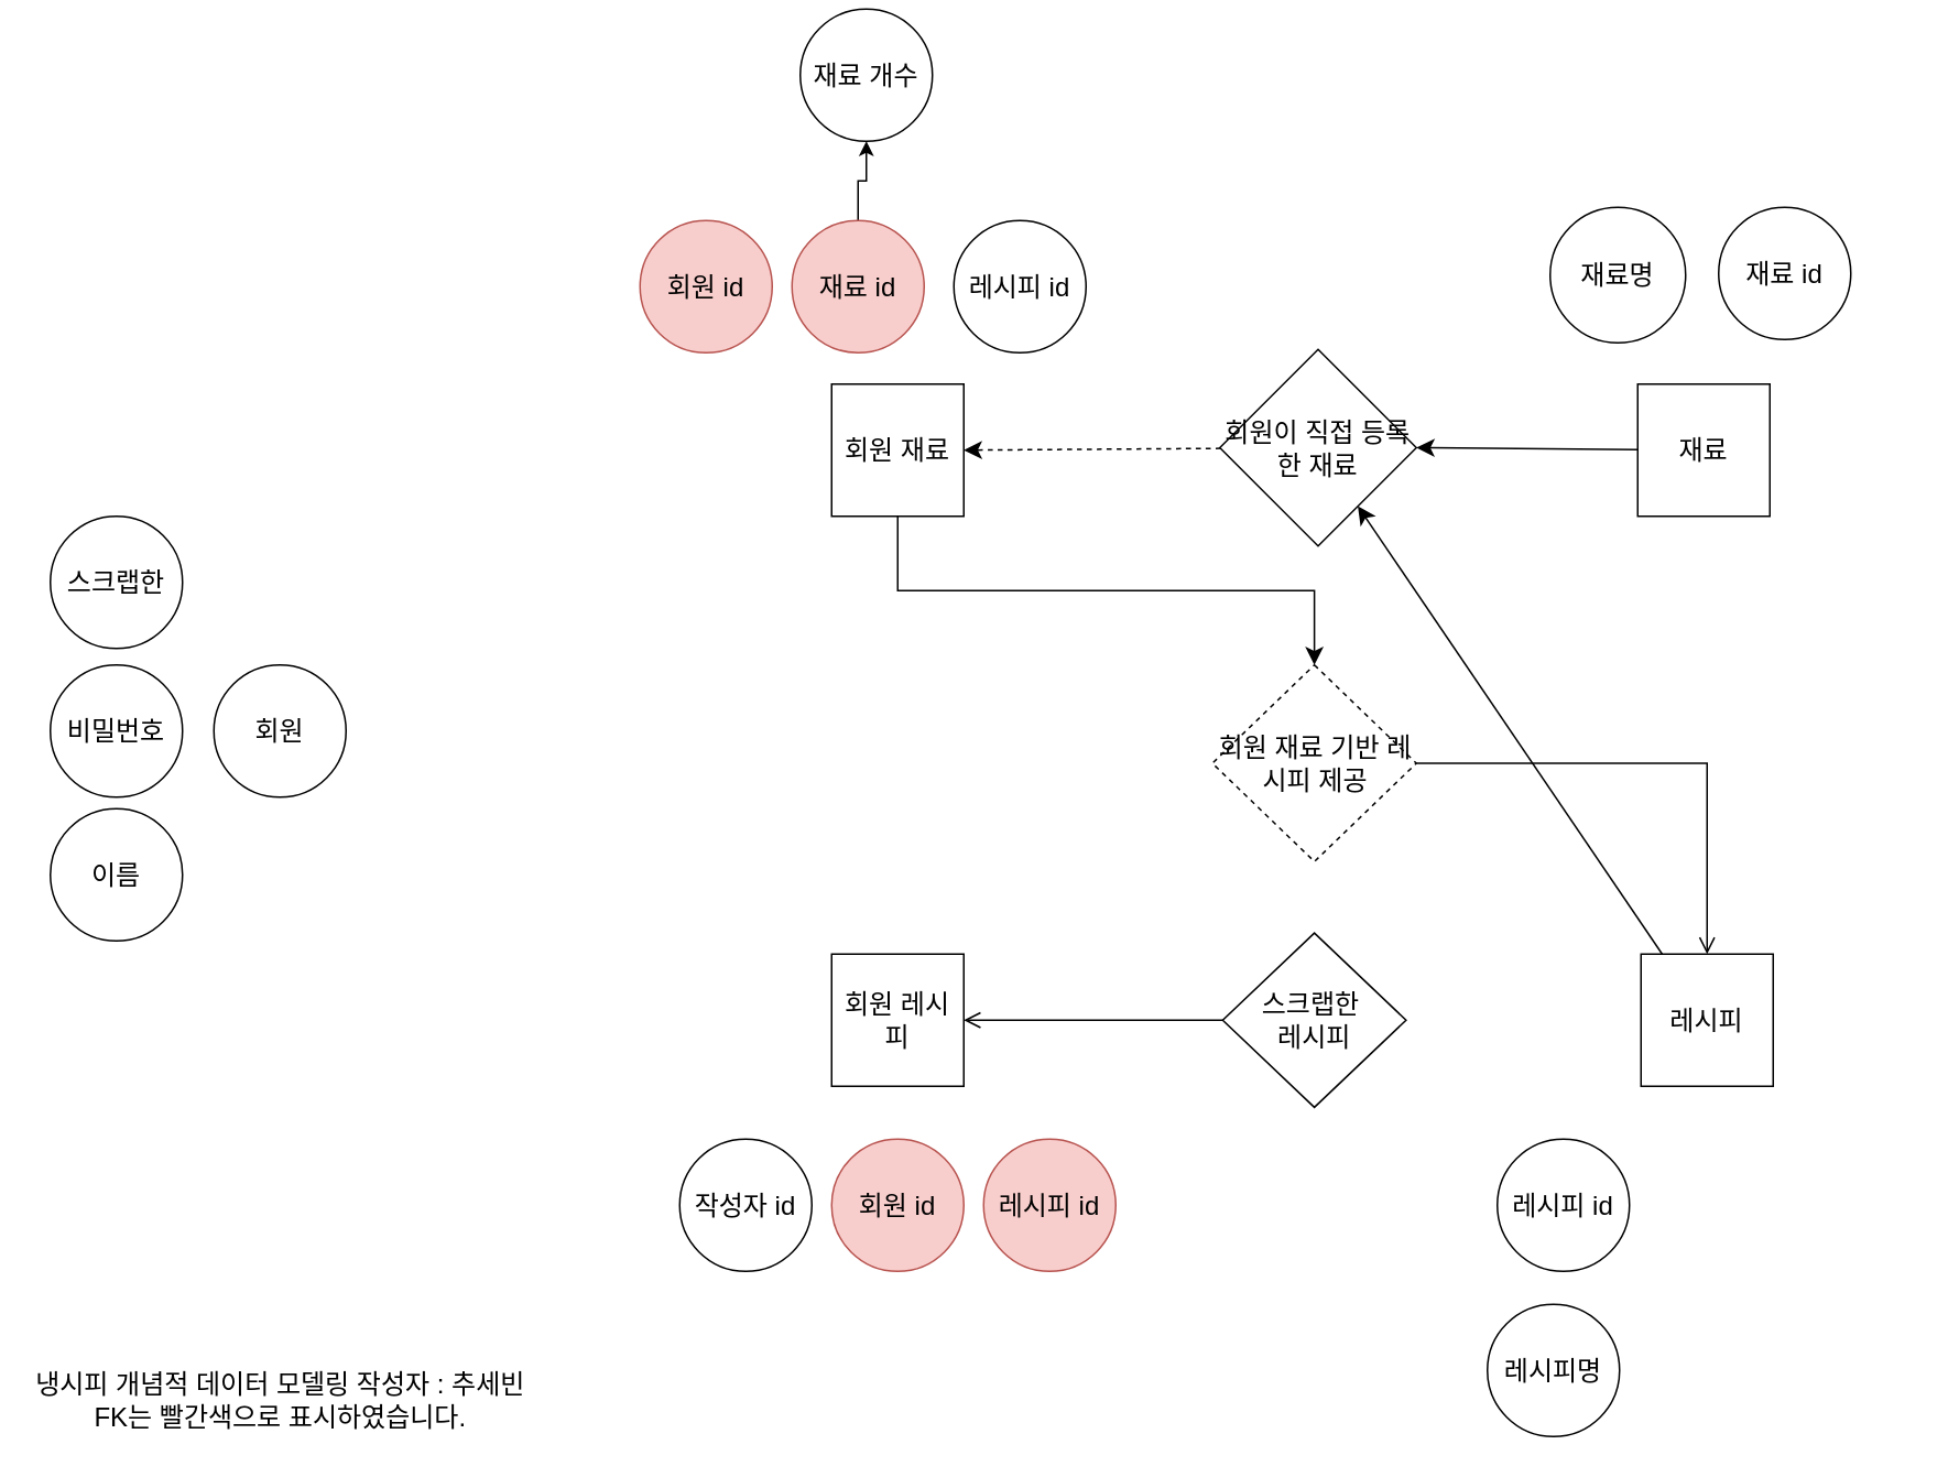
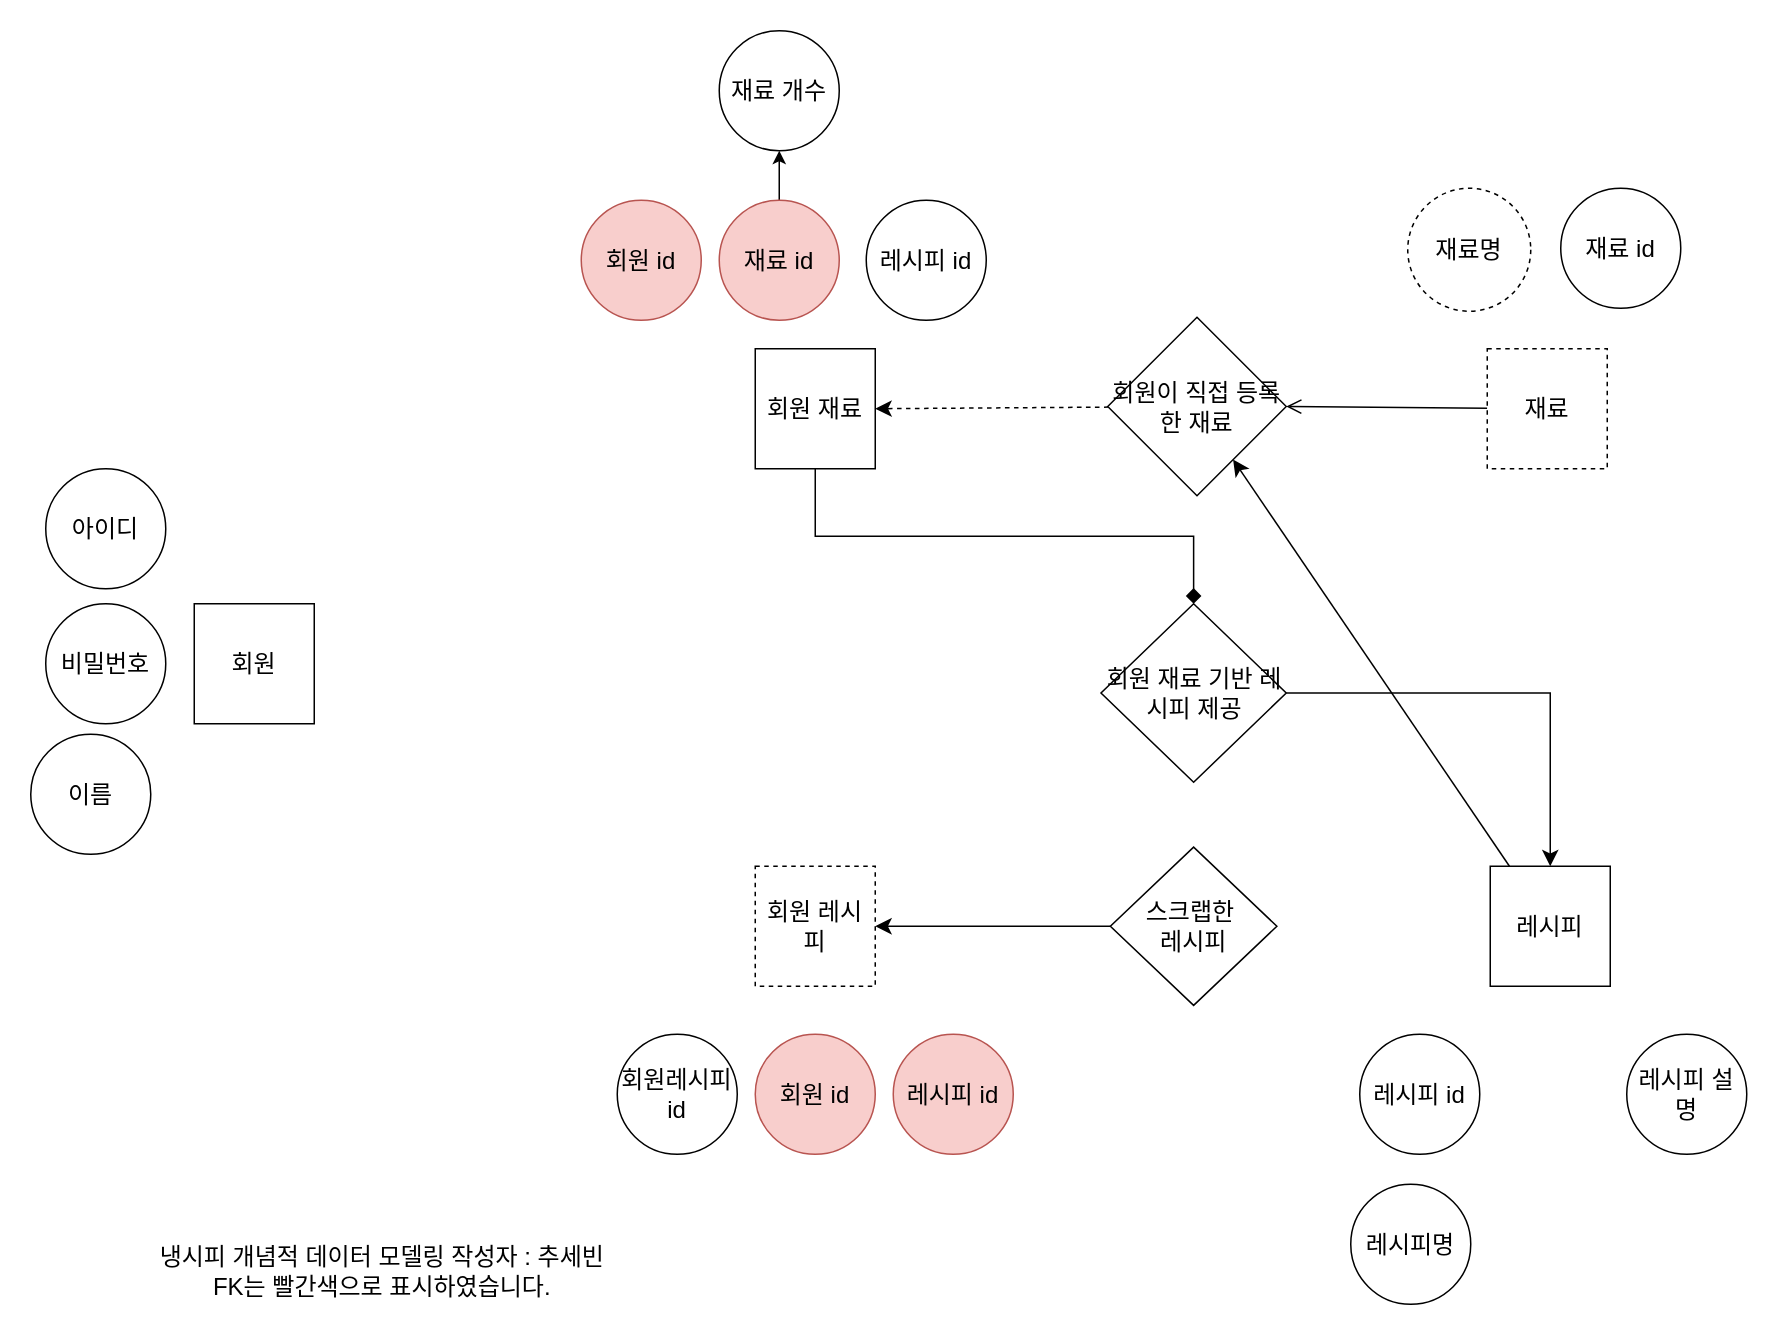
  <mxCell id="0" />
  <mxCell id="1" parent="0" />
- <mxCell id="2" value="회원" style="ellipse;whiteSpace=wrap;html=1;aspect=fixed;fontSize=16;" parent="1" vertex="1"><mxGeometry x="129" y="402" width="80" height="80" as="geometry" /></mxCell>
+ <mxCell id="2" value="회원" style="whiteSpace=wrap;html=1;aspect=fixed;fontSize=16;" parent="1" vertex="1"><mxGeometry x="129" y="402" width="80" height="80" as="geometry" /></mxCell>
  <mxCell id="3" value="" style="edgeStyle=none;curved=1;rounded=0;orthogonalLoop=1;jettySize=auto;html=1;fontSize=12;startSize=8;endSize=8;" parent="1" source="4" target="29" edge="1"><mxGeometry relative="1" as="geometry" /></mxCell>
  <mxCell id="4" value="레시피" style="whiteSpace=wrap;html=1;aspect=fixed;fontSize=16;" parent="1" vertex="1"><mxGeometry x="993" y="577" width="80" height="80" as="geometry" /></mxCell>
- <mxCell id="5" value="회원 레시피" style="whiteSpace=wrap;html=1;aspect=fixed;fontSize=16;" parent="1" vertex="1"><mxGeometry x="503" y="577" width="80" height="80" as="geometry" /></mxCell>
- <mxCell id="6" style="edgeStyle=none;curved=1;rounded=0;orthogonalLoop=1;jettySize=auto;html=1;entryX=1;entryY=0.5;entryDx=0;entryDy=0;fontSize=12;startSize=8;endSize=8;" parent="1" source="7" target="29" edge="1"><mxGeometry relative="1" as="geometry" /></mxCell>
- <mxCell id="7" value="재료" style="whiteSpace=wrap;html=1;aspect=fixed;fontSize=16;" parent="1" vertex="1"><mxGeometry x="991" y="232" width="80" height="80" as="geometry" /></mxCell>
- <mxCell id="8" style="edgeStyle=elbowEdgeStyle;rounded=0;orthogonalLoop=1;jettySize=auto;html=1;fontSize=12;startSize=8;endSize=8;elbow=vertical;" parent="1" source="9" target="31" edge="1"><mxGeometry relative="1" as="geometry" /></mxCell>
+ <mxCell id="5" value="회원 레시피" style="whiteSpace=wrap;html=1;aspect=fixed;fontSize=16;dashed=1;" parent="1" vertex="1"><mxGeometry x="503" y="577" width="80" height="80" as="geometry" /></mxCell>
+ <mxCell id="6" style="edgeStyle=none;curved=1;rounded=0;orthogonalLoop=1;jettySize=auto;html=1;entryX=1;entryY=0.5;entryDx=0;entryDy=0;fontSize=12;startSize=8;endSize=8;endArrow=open;" parent="1" source="7" target="29" edge="1"><mxGeometry relative="1" as="geometry" /></mxCell>
+ <mxCell id="7" value="재료" style="whiteSpace=wrap;html=1;aspect=fixed;fontSize=16;dashed=1;" parent="1" vertex="1"><mxGeometry x="991" y="232" width="80" height="80" as="geometry" /></mxCell>
+ <mxCell id="8" style="edgeStyle=elbowEdgeStyle;rounded=0;orthogonalLoop=1;jettySize=auto;html=1;fontSize=12;startSize=8;endSize=8;elbow=vertical;endArrow=diamond;" parent="1" source="9" target="31" edge="1"><mxGeometry relative="1" as="geometry" /></mxCell>
  <mxCell id="9" value="회원 재료" style="whiteSpace=wrap;html=1;aspect=fixed;fontSize=16;" parent="1" vertex="1"><mxGeometry x="503" y="232" width="80" height="80" as="geometry" /></mxCell>
- <mxCell id="10" value="스크랩한" style="ellipse;whiteSpace=wrap;html=1;aspect=fixed;fontSize=16;" parent="1" vertex="1"><mxGeometry x="30" y="312" width="80" height="80" as="geometry" /></mxCell>
- <mxCell id="11" value="이름" style="ellipse;whiteSpace=wrap;html=1;aspect=fixed;fontSize=16;" parent="1" vertex="1"><mxGeometry x="30" y="489" width="80" height="80" as="geometry" /></mxCell>
+ <mxCell id="10" value="아이디" style="ellipse;whiteSpace=wrap;html=1;aspect=fixed;fontSize=16;" parent="1" vertex="1"><mxGeometry x="30" y="312" width="80" height="80" as="geometry" /></mxCell>
+ <mxCell id="11" value="이름" style="ellipse;whiteSpace=wrap;html=1;aspect=fixed;fontSize=16;" parent="1" vertex="1"><mxGeometry x="20" y="489" width="80" height="80" as="geometry" /></mxCell>
  <mxCell id="12" value="비밀번호" style="ellipse;whiteSpace=wrap;html=1;aspect=fixed;fontSize=16;" parent="1" vertex="1"><mxGeometry x="30" y="402" width="80" height="80" as="geometry" /></mxCell>
- <mxCell id="13" value="재료명" style="ellipse;whiteSpace=wrap;html=1;aspect=fixed;fontSize=16;" parent="1" vertex="1"><mxGeometry x="938" y="125" width="82" height="82" as="geometry" /></mxCell>
+ <mxCell id="13" value="재료명" style="ellipse;whiteSpace=wrap;html=1;aspect=fixed;fontSize=16;dashed=1;" parent="1" vertex="1"><mxGeometry x="938" y="125" width="82" height="82" as="geometry" /></mxCell>
  <mxCell id="14" value="재료 id" style="ellipse;whiteSpace=wrap;html=1;aspect=fixed;fontSize=16;" parent="1" vertex="1"><mxGeometry x="1040" y="125" width="80" height="80" as="geometry" /></mxCell>
  <mxCell id="15" value="레시피 id" style="ellipse;whiteSpace=wrap;html=1;aspect=fixed;fontSize=16;" parent="1" vertex="1"><mxGeometry x="906" y="689" width="80" height="80" as="geometry" /></mxCell>
  <mxCell id="16" value="레시피명" style="ellipse;whiteSpace=wrap;html=1;aspect=fixed;fontSize=16;" parent="1" vertex="1"><mxGeometry x="900" y="789" width="80" height="80" as="geometry" /></mxCell>
- <mxCell id="18" value="작성자 id" style="ellipse;whiteSpace=wrap;html=1;aspect=fixed;fontSize=16;" parent="1" vertex="1"><mxGeometry x="411" y="689" width="80" height="80" as="geometry" /></mxCell>
+ <mxCell id="17" value="레시피 설명" style="ellipse;whiteSpace=wrap;html=1;aspect=fixed;fontSize=16;" parent="1" vertex="1"><mxGeometry x="1084" y="689" width="80" height="80" as="geometry" /></mxCell>
+ <mxCell id="18" value="회원레시피 id" style="ellipse;whiteSpace=wrap;html=1;aspect=fixed;fontSize=16;" parent="1" vertex="1"><mxGeometry x="411" y="689" width="80" height="80" as="geometry" /></mxCell>
  <mxCell id="19" value="회원 id" style="ellipse;whiteSpace=wrap;html=1;aspect=fixed;fontSize=16;fillColor=#f8cecc;strokeColor=#b85450;" parent="1" vertex="1"><mxGeometry x="503" y="689" width="80" height="80" as="geometry" /></mxCell>
  <mxCell id="20" value="레시피 id" style="ellipse;whiteSpace=wrap;html=1;aspect=fixed;fontSize=16;fillColor=#f8cecc;strokeColor=#b85450;" parent="1" vertex="1"><mxGeometry x="595" y="689" width="80" height="80" as="geometry" /></mxCell>
- <mxCell id="21" style="edgeStyle=none;curved=1;rounded=0;orthogonalLoop=1;jettySize=auto;html=1;entryX=1;entryY=0.5;entryDx=0;entryDy=0;fontSize=12;startSize=8;endSize=8;endArrow=open;" parent="1" source="22" target="5" edge="1"><mxGeometry relative="1" as="geometry" /></mxCell>
+ <mxCell id="21" style="edgeStyle=none;curved=1;rounded=0;orthogonalLoop=1;jettySize=auto;html=1;entryX=1;entryY=0.5;entryDx=0;entryDy=0;fontSize=12;startSize=8;endSize=8;" parent="1" source="22" target="5" edge="1"><mxGeometry relative="1" as="geometry" /></mxCell>
  <mxCell id="22" value="스크랩한&amp;nbsp;&lt;br&gt;레시피" style="rhombus;whiteSpace=wrap;html=1;fontSize=16;" parent="1" vertex="1"><mxGeometry x="739.75" y="564.25" width="111" height="105.5" as="geometry" /></mxCell>
- <mxCell id="23" value="재료 개수" style="ellipse;whiteSpace=wrap;html=1;aspect=fixed;fontSize=16;" parent="1" vertex="1"><mxGeometry x="484" y="5" width="80" height="80" as="geometry" /></mxCell>
+ <mxCell id="23" value="재료 개수" style="ellipse;whiteSpace=wrap;html=1;aspect=fixed;fontSize=16;" parent="1" vertex="1"><mxGeometry x="479" y="20" width="80" height="80" as="geometry" /></mxCell>
  <mxCell id="24" value="레시피 id" style="ellipse;whiteSpace=wrap;html=1;aspect=fixed;fontSize=16;" parent="1" vertex="1"><mxGeometry x="577" y="133" width="80" height="80" as="geometry" /></mxCell>
  <mxCell id="25" value="회원 id" style="ellipse;whiteSpace=wrap;html=1;aspect=fixed;fontSize=16;fillColor=#f8cecc;strokeColor=#b85450;" parent="1" vertex="1"><mxGeometry x="387" y="133" width="80" height="80" as="geometry" /></mxCell>
  <mxCell id="26" value="" style="edgeStyle=orthogonalEdgeStyle;rounded=0;orthogonalLoop=1;jettySize=auto;html=1;" edge="1" parent="1" source="27" target="23"><mxGeometry relative="1" as="geometry" /></mxCell>
  <mxCell id="27" value="재료 id" style="ellipse;whiteSpace=wrap;html=1;aspect=fixed;fontSize=16;fillColor=#f8cecc;strokeColor=#b85450;" parent="1" vertex="1"><mxGeometry x="479" y="133" width="80" height="80" as="geometry" /></mxCell>
  <mxCell id="28" style="edgeStyle=none;curved=1;rounded=0;orthogonalLoop=1;jettySize=auto;html=1;entryX=1;entryY=0.5;entryDx=0;entryDy=0;fontSize=12;startSize=8;endSize=8;dashed=1;" parent="1" source="29" target="9" edge="1"><mxGeometry relative="1" as="geometry" /></mxCell>
  <mxCell id="29" value="회원이 직접 등록한 재료" style="rhombus;whiteSpace=wrap;html=1;fontSize=16;" parent="1" vertex="1"><mxGeometry x="738" y="211" width="119" height="119" as="geometry" /></mxCell>
- <mxCell id="30" style="edgeStyle=orthogonalEdgeStyle;rounded=0;orthogonalLoop=1;jettySize=auto;html=1;entryX=0.5;entryY=0;entryDx=0;entryDy=0;fontSize=12;startSize=8;endSize=8;endArrow=open;" parent="1" source="31" target="4" edge="1"><mxGeometry relative="1" as="geometry" /></mxCell>
- <mxCell id="31" value="회원 재료 기반 레시피 제공" style="rhombus;whiteSpace=wrap;html=1;fontSize=16;dashed=1;" parent="1" vertex="1"><mxGeometry x="733.5" y="402" width="123.5" height="119" as="geometry" /></mxCell>
- <mxCell id="32" value="냉시피 개념적 데이터 모델링 작성자 : 추세빈&lt;br&gt;FK는 빨간색으로 표시하였습니다." style="text;html=1;align=center;verticalAlign=middle;resizable=0;points=[];autosize=1;strokeColor=none;fillColor=none;fontSize=16;" parent="1" vertex="1"><mxGeometry x="20" y="822" width="298" height="50" as="geometry" /></mxCell>
+ <mxCell id="30" style="edgeStyle=orthogonalEdgeStyle;rounded=0;orthogonalLoop=1;jettySize=auto;html=1;entryX=0.5;entryY=0;entryDx=0;entryDy=0;fontSize=12;startSize=8;endSize=8;" parent="1" source="31" target="4" edge="1"><mxGeometry relative="1" as="geometry" /></mxCell>
+ <mxCell id="31" value="회원 재료 기반 레시피 제공" style="rhombus;whiteSpace=wrap;html=1;fontSize=16;" parent="1" vertex="1"><mxGeometry x="733.5" y="402" width="123.5" height="119" as="geometry" /></mxCell>
+ <mxCell id="32" value="냉시피 개념적 데이터 모델링 작성자 : 추세빈&lt;br&gt;FK는 빨간색으로 표시하였습니다." style="text;html=1;align=center;verticalAlign=middle;resizable=0;points=[];autosize=1;strokeColor=none;fillColor=none;fontSize=16;" parent="1" vertex="1"><mxGeometry x="105" y="822" width="298" height="50" as="geometry" /></mxCell>
